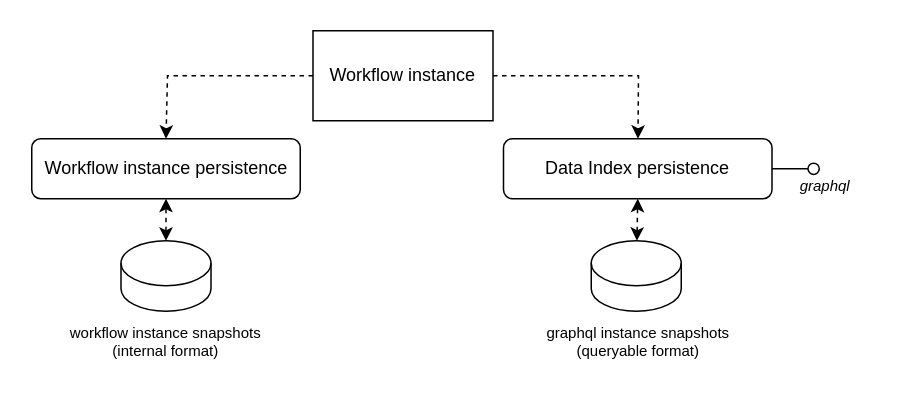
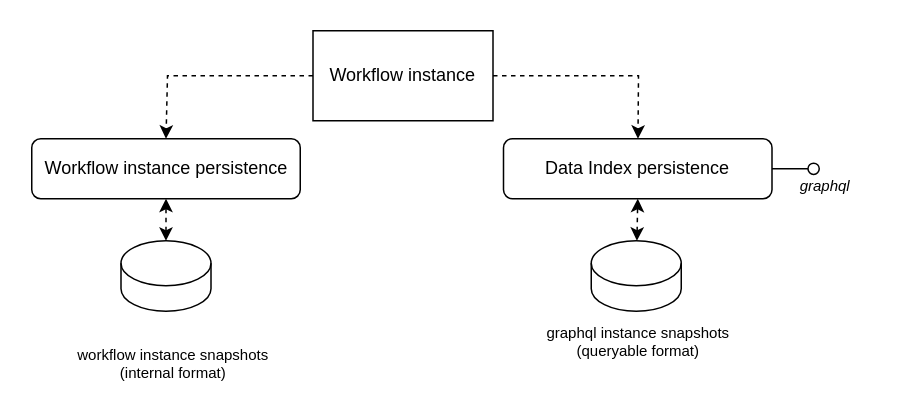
  <mxCell id="0" />
  <mxCell id="1" parent="0" />
  <mxCell id="2" value="Workflow instance persistence" style="rounded=1;whiteSpace=wrap;html=1;" parent="1" vertex="1"><mxGeometry x="20.5" y="92" width="179" height="40" as="geometry" /></mxCell>
  <mxCell id="3" value="" style="shape=cylinder3;whiteSpace=wrap;html=1;boundedLbl=1;backgroundOutline=1;size=15;" parent="1" vertex="1"><mxGeometry x="80" y="160" width="60" height="47" as="geometry" /></mxCell>
  <mxCell id="4" value="" style="endArrow=classic;html=1;rounded=0;entryX=0.5;entryY=0;entryDx=0;entryDy=0;dashed=1;exitX=0;exitY=0.5;exitDx=0;exitDy=0;" parent="1" source="5" target="2" edge="1"><mxGeometry width="50" height="50" relative="1" as="geometry"><mxPoint x="262.5" y="80" as="sourcePoint" /><mxPoint x="262.5" y="134" as="targetPoint" /><Array as="points"><mxPoint x="111" y="50" /></Array></mxGeometry></mxCell>
  <mxCell id="5" value="Workflow instance" style="rounded=0;whiteSpace=wrap;html=1;" parent="1" vertex="1"><mxGeometry x="208" y="20" width="120" height="60" as="geometry" /></mxCell>
  <mxCell id="6" value="Data Index persistence" style="rounded=1;whiteSpace=wrap;html=1;" parent="1" vertex="1"><mxGeometry x="335" y="92" width="179" height="40" as="geometry" /></mxCell>
  <mxCell id="7" value="" style="endArrow=classic;html=1;rounded=0;dashed=1;" parent="1" source="5" target="6" edge="1"><mxGeometry width="50" height="50" relative="1" as="geometry"><mxPoint x="353" y="37" as="sourcePoint" /><mxPoint x="446" y="115" as="targetPoint" /><Array as="points"><mxPoint x="425" y="50" /></Array></mxGeometry></mxCell>
  <mxCell id="8" value="" style="endArrow=classic;startArrow=classic;html=1;rounded=0;dashed=1;entryX=0.5;entryY=1;entryDx=0;entryDy=0;" parent="1" source="3" target="2" edge="1"><mxGeometry width="50" height="50" relative="1" as="geometry"><mxPoint x="105" y="210" as="sourcePoint" /><mxPoint x="105" y="170" as="targetPoint" /></mxGeometry></mxCell>
  <mxCell id="9" value="" style="endArrow=classic;startArrow=classic;html=1;rounded=0;dashed=1;entryX=0.5;entryY=1;entryDx=0;entryDy=0;" parent="1" source="10" target="6" edge="1"><mxGeometry width="50" height="50" relative="1" as="geometry"><mxPoint x="421" y="218" as="sourcePoint" /><mxPoint x="426" y="165" as="targetPoint" /></mxGeometry></mxCell>
  <mxCell id="10" value="" style="shape=cylinder3;whiteSpace=wrap;html=1;boundedLbl=1;backgroundOutline=1;size=15;" parent="1" vertex="1"><mxGeometry x="393.5" y="160" width="60" height="47" as="geometry" /></mxCell>
  <mxCell id="11" value="" style="ellipse;whiteSpace=wrap;html=1;aspect=fixed;" parent="1" vertex="1"><mxGeometry x="538" y="108.25" width="7.5" height="7.5" as="geometry" /></mxCell>
  <mxCell id="12" value="" style="endArrow=none;html=1;rounded=0;entryX=1;entryY=0.5;entryDx=0;entryDy=0;exitX=0;exitY=0.5;exitDx=0;exitDy=0;" parent="1" source="11" target="6" edge="1"><mxGeometry width="50" height="50" relative="1" as="geometry"><mxPoint x="443" y="180" as="sourcePoint" /><mxPoint x="493" y="130" as="targetPoint" /></mxGeometry></mxCell>
  <mxCell id="13" value="&lt;i style=&quot;font-size: 10px;&quot;&gt;&lt;font style=&quot;font-size: 10px;&quot;&gt;graphql&amp;nbsp;&lt;/font&gt;&lt;/i&gt;" style="text;html=1;align=center;verticalAlign=middle;whiteSpace=wrap;rounded=0;fontSize=10;" parent="1" vertex="1"><mxGeometry x="521" y="108.25" width="60" height="30" as="geometry" /></mxCell>
- <mxCell id="14" value="&lt;font style=&quot;font-size: 10px;&quot;&gt;workflow instance snapshots&lt;/font&gt;&lt;div style=&quot;font-size: 10px;&quot;&gt;&lt;font style=&quot;font-size: 10px;&quot;&gt;(internal format)&lt;/font&gt;&lt;/div&gt;" style="text;html=1;align=center;verticalAlign=middle;whiteSpace=wrap;rounded=0;fontSize=10;" parent="1" vertex="1"><mxGeometry x="44.25" y="212" width="131.5" height="30" as="geometry" /></mxCell>
+ <mxCell id="14" value="&lt;font style=&quot;font-size: 10px;&quot;&gt;workflow instance snapshots&lt;/font&gt;&lt;div style=&quot;font-size: 10px;&quot;&gt;&lt;font style=&quot;font-size: 10px;&quot;&gt;(internal format)&lt;/font&gt;&lt;/div&gt;" style="text;html=1;align=center;verticalAlign=middle;whiteSpace=wrap;rounded=0;fontSize=10;" parent="1" vertex="1"><mxGeometry x="49.25" y="227" width="131.5" height="30" as="geometry" /></mxCell>
  <mxCell id="15" value="&lt;font style=&quot;font-size: 10px;&quot;&gt;graphql instance snapshots&lt;/font&gt;&lt;div style=&quot;font-size: 10px;&quot;&gt;&lt;font style=&quot;font-size: 10px;&quot;&gt;(queryable format)&lt;/font&gt;&lt;/div&gt;" style="text;html=1;align=center;verticalAlign=middle;whiteSpace=wrap;rounded=0;fontSize=10;" parent="1" vertex="1"><mxGeometry x="358.75" y="212" width="131.5" height="30" as="geometry" /></mxCell>
